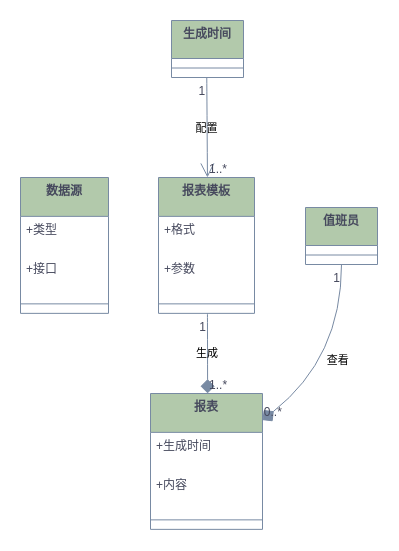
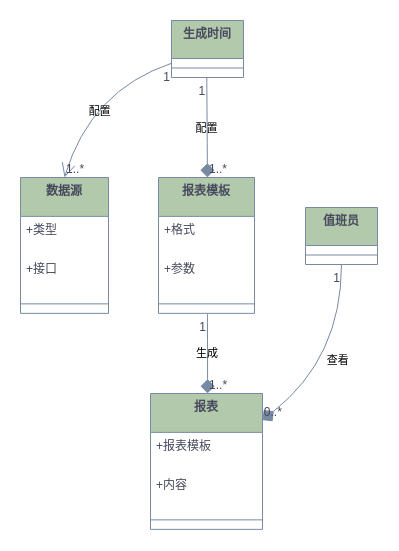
  <mxCell id="0" />
  <mxCell id="1" parent="0" />
  <mxCell id="2" value="值班员" style="swimlane;fontStyle=1;align=center;verticalAlign=top;childLayout=stackLayout;horizontal=1;startSize=38;horizontalStack=0;resizeParent=1;resizeParentMax=0;resizeLast=0;collapsible=0;marginBottom=0;labelBackgroundColor=none;fillColor=#B2C9AB;strokeColor=#788AA3;fontColor=#46495D;" vertex="1" parent="1"><mxGeometry x="305" y="207" width="72" height="57" as="geometry" /></mxCell>
  <mxCell id="3" style="line;strokeWidth=1;fillColor=none;align=left;verticalAlign=middle;spacingTop=-1;spacingLeft=3;spacingRight=3;rotatable=0;labelPosition=right;points=[];portConstraint=eastwest;strokeColor=#788AA3;labelBackgroundColor=none;fontColor=#46495D;" vertex="1" parent="2"><mxGeometry y="38" width="72" height="19" as="geometry" /></mxCell>
  <mxCell id="4" value="生成时间" style="swimlane;fontStyle=1;align=center;verticalAlign=top;childLayout=stackLayout;horizontal=1;startSize=38;horizontalStack=0;resizeParent=1;resizeParentMax=0;resizeLast=0;collapsible=0;marginBottom=0;labelBackgroundColor=none;fillColor=#B2C9AB;strokeColor=#788AA3;fontColor=#46495D;" vertex="1" parent="1"><mxGeometry x="171" y="20" width="72" height="57" as="geometry" /></mxCell>
  <mxCell id="5" style="line;strokeWidth=1;fillColor=none;align=left;verticalAlign=middle;spacingTop=-1;spacingLeft=3;spacingRight=3;rotatable=0;labelPosition=right;points=[];portConstraint=eastwest;strokeColor=#788AA3;labelBackgroundColor=none;fontColor=#46495D;" vertex="1" parent="4"><mxGeometry y="38" width="72" height="19" as="geometry" /></mxCell>
  <mxCell id="6" value="数据源" style="swimlane;fontStyle=1;align=center;verticalAlign=top;childLayout=stackLayout;horizontal=1;startSize=38.857;horizontalStack=0;resizeParent=1;resizeParentMax=0;resizeLast=0;collapsible=0;marginBottom=0;labelBackgroundColor=none;fillColor=#B2C9AB;strokeColor=#788AA3;fontColor=#46495D;" vertex="1" parent="1"><mxGeometry x="20" y="177" width="88" height="135.857" as="geometry" /></mxCell>
  <mxCell id="7" value="+类型" style="text;strokeColor=none;fillColor=none;align=left;verticalAlign=top;spacingLeft=4;spacingRight=4;overflow=hidden;rotatable=0;points=[[0,0.5],[1,0.5]];portConstraint=eastwest;labelBackgroundColor=none;fontColor=#46495D;" vertex="1" parent="6"><mxGeometry y="38.857" width="88" height="39" as="geometry" /></mxCell>
  <mxCell id="8" value="+接口" style="text;strokeColor=none;fillColor=none;align=left;verticalAlign=top;spacingLeft=4;spacingRight=4;overflow=hidden;rotatable=0;points=[[0,0.5],[1,0.5]];portConstraint=eastwest;labelBackgroundColor=none;fontColor=#46495D;" vertex="1" parent="6"><mxGeometry y="77.857" width="88" height="39" as="geometry" /></mxCell>
  <mxCell id="9" style="line;strokeWidth=1;fillColor=none;align=left;verticalAlign=middle;spacingTop=-1;spacingLeft=3;spacingRight=3;rotatable=0;labelPosition=right;points=[];portConstraint=eastwest;strokeColor=#788AA3;labelBackgroundColor=none;fontColor=#46495D;" vertex="1" parent="6"><mxGeometry y="116.857" width="88" height="19" as="geometry" /></mxCell>
  <mxCell id="10" value="报表模板" style="swimlane;fontStyle=1;align=center;verticalAlign=top;childLayout=stackLayout;horizontal=1;startSize=38.857;horizontalStack=0;resizeParent=1;resizeParentMax=0;resizeLast=0;collapsible=0;marginBottom=0;labelBackgroundColor=none;fillColor=#B2C9AB;strokeColor=#788AA3;fontColor=#46495D;" vertex="1" parent="1"><mxGeometry x="158" y="177" width="96" height="135.857" as="geometry" /></mxCell>
  <mxCell id="11" value="+格式" style="text;strokeColor=none;fillColor=none;align=left;verticalAlign=top;spacingLeft=4;spacingRight=4;overflow=hidden;rotatable=0;points=[[0,0.5],[1,0.5]];portConstraint=eastwest;labelBackgroundColor=none;fontColor=#46495D;" vertex="1" parent="10"><mxGeometry y="38.857" width="96" height="39" as="geometry" /></mxCell>
  <mxCell id="12" value="+参数" style="text;strokeColor=none;fillColor=none;align=left;verticalAlign=top;spacingLeft=4;spacingRight=4;overflow=hidden;rotatable=0;points=[[0,0.5],[1,0.5]];portConstraint=eastwest;labelBackgroundColor=none;fontColor=#46495D;" vertex="1" parent="10"><mxGeometry y="77.857" width="96" height="39" as="geometry" /></mxCell>
  <mxCell id="13" style="line;strokeWidth=1;fillColor=none;align=left;verticalAlign=middle;spacingTop=-1;spacingLeft=3;spacingRight=3;rotatable=0;labelPosition=right;points=[];portConstraint=eastwest;strokeColor=#788AA3;labelBackgroundColor=none;fontColor=#46495D;" vertex="1" parent="10"><mxGeometry y="116.857" width="96" height="19" as="geometry" /></mxCell>
  <mxCell id="14" value="报表" style="swimlane;fontStyle=1;align=center;verticalAlign=top;childLayout=stackLayout;horizontal=1;startSize=38.857;horizontalStack=0;resizeParent=1;resizeParentMax=0;resizeLast=0;collapsible=0;marginBottom=0;labelBackgroundColor=none;fillColor=#B2C9AB;strokeColor=#788AA3;fontColor=#46495D;" vertex="1" parent="1"><mxGeometry x="150" y="393" width="112" height="135.857" as="geometry" /></mxCell>
- <mxCell id="15" value="+生成时间" style="text;strokeColor=none;fillColor=none;align=left;verticalAlign=top;spacingLeft=4;spacingRight=4;overflow=hidden;rotatable=0;points=[[0,0.5],[1,0.5]];portConstraint=eastwest;labelBackgroundColor=none;fontColor=#46495D;" vertex="1" parent="14"><mxGeometry y="38.857" width="112" height="39" as="geometry" /></mxCell>
+ <mxCell id="15" value="+报表模板" style="text;strokeColor=none;fillColor=none;align=left;verticalAlign=top;spacingLeft=4;spacingRight=4;overflow=hidden;rotatable=0;points=[[0,0.5],[1,0.5]];portConstraint=eastwest;labelBackgroundColor=none;fontColor=#46495D;" vertex="1" parent="14"><mxGeometry y="38.857" width="112" height="39" as="geometry" /></mxCell>
  <mxCell id="16" value="+内容" style="text;strokeColor=none;fillColor=none;align=left;verticalAlign=top;spacingLeft=4;spacingRight=4;overflow=hidden;rotatable=0;points=[[0,0.5],[1,0.5]];portConstraint=eastwest;labelBackgroundColor=none;fontColor=#46495D;" vertex="1" parent="14"><mxGeometry y="77.857" width="112" height="39" as="geometry" /></mxCell>
  <mxCell id="17" style="line;strokeWidth=1;fillColor=none;align=left;verticalAlign=middle;spacingTop=-1;spacingLeft=3;spacingRight=3;rotatable=0;labelPosition=right;points=[];portConstraint=eastwest;strokeColor=#788AA3;labelBackgroundColor=none;fontColor=#46495D;" vertex="1" parent="14"><mxGeometry y="116.857" width="112" height="19" as="geometry" /></mxCell>
  <mxCell id="18" value="生成" style="curved=1;startArrow=none;endArrow=diamond;endSize=12;exitX=0.51;exitY=1;entryX=0.51;entryY=0;rounded=0;labelBackgroundColor=none;strokeColor=#788AA3;fontColor=default;" edge="1" parent="1" source="10" target="14"><mxGeometry relative="1" as="geometry"><Array as="points" /></mxGeometry></mxCell>
  <mxCell id="19" value="1" style="edgeLabel;resizable=0;labelBackgroundColor=none;fontSize=12;align=right;verticalAlign=top;fontColor=#46495D;" vertex="1" parent="18"><mxGeometry x="-1" relative="1" as="geometry" /></mxCell>
  <mxCell id="20" value="1..*" style="edgeLabel;resizable=0;labelBackgroundColor=none;fontSize=12;align=left;verticalAlign=bottom;fontColor=#46495D;" vertex="1" parent="18"><mxGeometry x="1" relative="1" as="geometry" /></mxCell>
  <mxCell id="21" value="查看" style="curved=1;startArrow=none;endArrow=diamond;endSize=12;exitX=0.5;exitY=1;entryX=1.01;entryY=0.19;rounded=0;labelBackgroundColor=none;strokeColor=#788AA3;fontColor=default;" edge="1" parent="1" source="2" target="14"><mxGeometry relative="1" as="geometry"><Array as="points"><mxPoint x="341" y="357" /></Array></mxGeometry></mxCell>
  <mxCell id="22" value="1" style="edgeLabel;resizable=0;labelBackgroundColor=none;fontSize=12;align=right;verticalAlign=top;fontColor=#46495D;" vertex="1" parent="21"><mxGeometry x="-1" relative="1" as="geometry" /></mxCell>
  <mxCell id="23" value="0..*" style="edgeLabel;resizable=0;labelBackgroundColor=none;fontSize=12;align=left;verticalAlign=bottom;fontColor=#46495D;" vertex="1" parent="21"><mxGeometry x="1" relative="1" as="geometry" /></mxCell>
- <mxCell id="24" value="配置" style="curved=1;startArrow=none;endArrow=open;endSize=12;exitX=0.49;exitY=1;entryX=0.51;entryY=0;rounded=0;labelBackgroundColor=none;strokeColor=#788AA3;fontColor=default;" edge="1" parent="1" source="4" target="10"><mxGeometry relative="1" as="geometry"><Array as="points" /></mxGeometry></mxCell>
+ <mxCell id="24" value="配置" style="curved=1;startArrow=none;endArrow=diamond;endSize=12;exitX=0.49;exitY=1;entryX=0.51;entryY=0;rounded=0;labelBackgroundColor=none;strokeColor=#788AA3;fontColor=default;" edge="1" parent="1" source="4" target="10"><mxGeometry relative="1" as="geometry"><Array as="points" /></mxGeometry></mxCell>
  <mxCell id="25" value="1" style="edgeLabel;resizable=0;labelBackgroundColor=none;fontSize=12;align=right;verticalAlign=top;fontColor=#46495D;" vertex="1" parent="24"><mxGeometry x="-1" relative="1" as="geometry" /></mxCell>
  <mxCell id="26" value="1..*" style="edgeLabel;resizable=0;labelBackgroundColor=none;fontSize=12;align=left;verticalAlign=bottom;fontColor=#46495D;" vertex="1" parent="24"><mxGeometry x="1" relative="1" as="geometry" /></mxCell>
+ <mxCell id="27" value="配置" style="curved=1;startArrow=none;endArrow=open;endSize=12;exitX=0;exitY=0.75;entryX=0.5;entryY=0;rounded=0;labelBackgroundColor=none;strokeColor=#788AA3;fontColor=default;exitDx=0;exitDy=0;entryDx=0;entryDy=0;" edge="1" parent="1" source="4" target="6"><mxGeometry x="0.155" y="15" relative="1" as="geometry"><Array as="points"><mxPoint x="90" y="90" /></Array><mxPoint x="63.5" y="77" as="sourcePoint" /><mxPoint x="64.5" y="177" as="targetPoint" /><mxPoint as="offset" /></mxGeometry></mxCell>
+ <mxCell id="28" value="1" style="edgeLabel;resizable=0;labelBackgroundColor=none;fontSize=12;align=right;verticalAlign=top;fontColor=#46495D;" vertex="1" parent="27"><mxGeometry x="-1" relative="1" as="geometry" /></mxCell>
+ <mxCell id="29" value="1..*" style="edgeLabel;resizable=0;labelBackgroundColor=none;fontSize=12;align=left;verticalAlign=bottom;fontColor=#46495D;" vertex="1" parent="27"><mxGeometry x="1" relative="1" as="geometry" /></mxCell>
